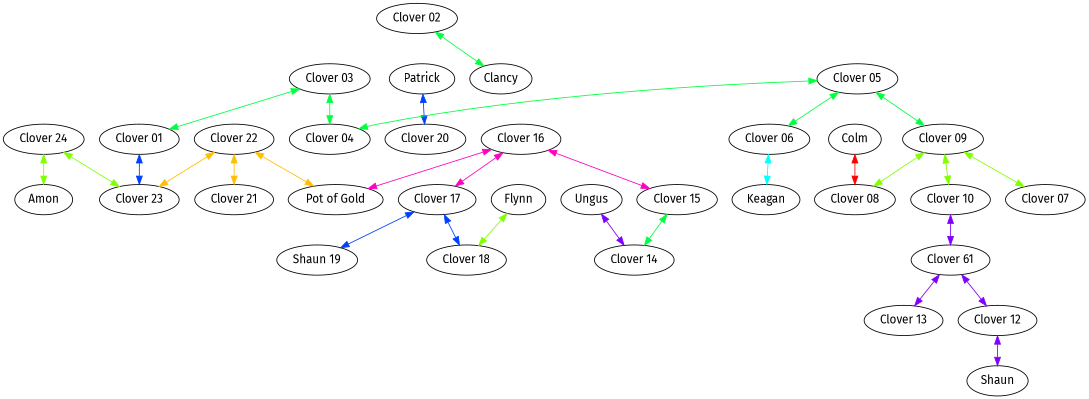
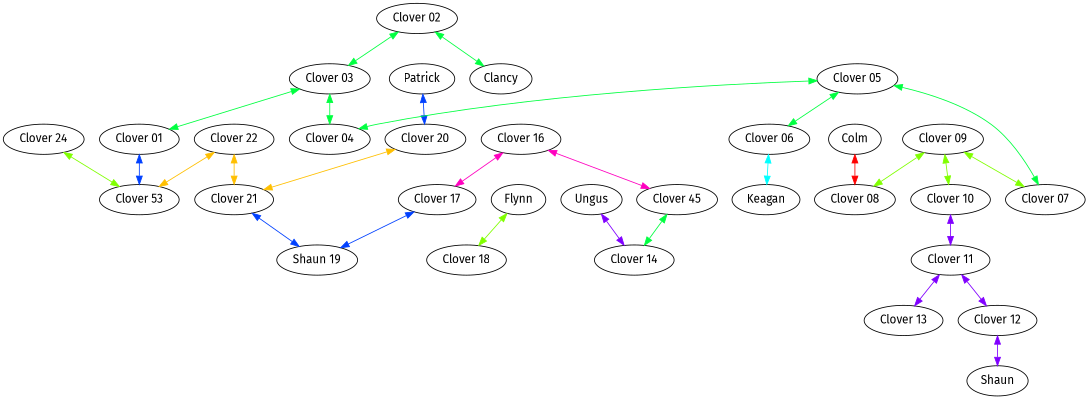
  graph {
    fontname="Fira Sans"
    node [fontname="Fira Sans"]
    edge [color="0.375,1,1" dir=both fontname="Fira Sans"]
-   n1 [label="Pot of Gold"]
    n2 [label="Clover 04"]
-   n3 [label=Amon]
    n4 [label="Clover 24"]
-   n5 [label="Clover 23"]
+   n5 [label="Clover 53"]
    n6 [label="Clover 22"]
    n7 [label="Clover 21"]
    n8 [label="Shaun 19"]
    n9 [label="Clover 20"]
    n10 [label=Patrick]
    n11 [label=Flynn]
    n12 [label="Clover 18"]
    n13 [label="Clover 17"]
    n14 [label="Clover 16"]
-   n15 [label="Clover 15"]
+   n15 [label="Clover 45"]
    n16 [label="Clover 14"]
    n17 [label="Clover 13"]
    n18 [label=Ungus]
    n19 [label=Shaun]
    n20 [label="Clover 12"]
-   n21 [label="Clover 61"]
+   n21 [label="Clover 11"]
    n22 [label="Clover 10"]
    n23 [label="Clover 09"]
    n24 [label="Clover 08"]
    n25 [label="Clover 07"]
    n26 [label=Colm]
    n27 [label=Keagan]
    n28 [label="Clover 06"]
    n29 [label="Clover 05"]
    n30 [label="Clover 03"]
    n31 [label="Clover 01"]
    n32 [label="Clover 02"]
    n33 [label=Clancy]
-   n4 -- n3 [color="0.25,1,1"]
    n4 -- n5 [color="0.25,1,1"]
-   n6 -- n1 [color="0.125,1,1"]
    n6 -- n5 [color="0.125,1,1"]
    n6 -- n7 [color="0.125,1,1"]
+   n7 -- n8 [color="0.625,1,1"]
+   n9 -- n7 [color="0.125,1,1"]
    n10 -- n9 [color="0.625,1,1"]
    n11 -- n12 [color="0.25,1,1"]
    n13 -- n8 [color="0.625,1,1"]
-   n13 -- n12 [color="0.625,1,1"]
-   n14 -- n1 [color="0.875,1,1"]
    n14 -- n13 [color="0.875,1,1"]
    n14 -- n15 [color="0.875,1,1"]
    n15 -- n16
    n18 -- n16 [color="0.75,1,1"]
    n20 -- n19 [color="0.75,1,1"]
    n21 -- n17 [color="0.75,1,1"]
    n21 -- n20 [color="0.75,1,1"]
    n22 -- n21 [color="0.75,1,1"]
    n23 -- n22 [color="0.25,1,1"]
    n23 -- n24 [color="0.25,1,1"]
    n23 -- n25 [color="0.25,1,1"]
    n26 -- n24 [color="1,1,1"]
    n28 -- n27 [color="0.5,1,1"]
    n29 -- n2
-   n29 -- n23
+   n29 -- n25
    n29 -- n28
    n30 -- n2
    n30 -- n31
    n31 -- n5 [color="0.625,1,1"]
+   n32 -- n30
    n32 -- n33
  }
